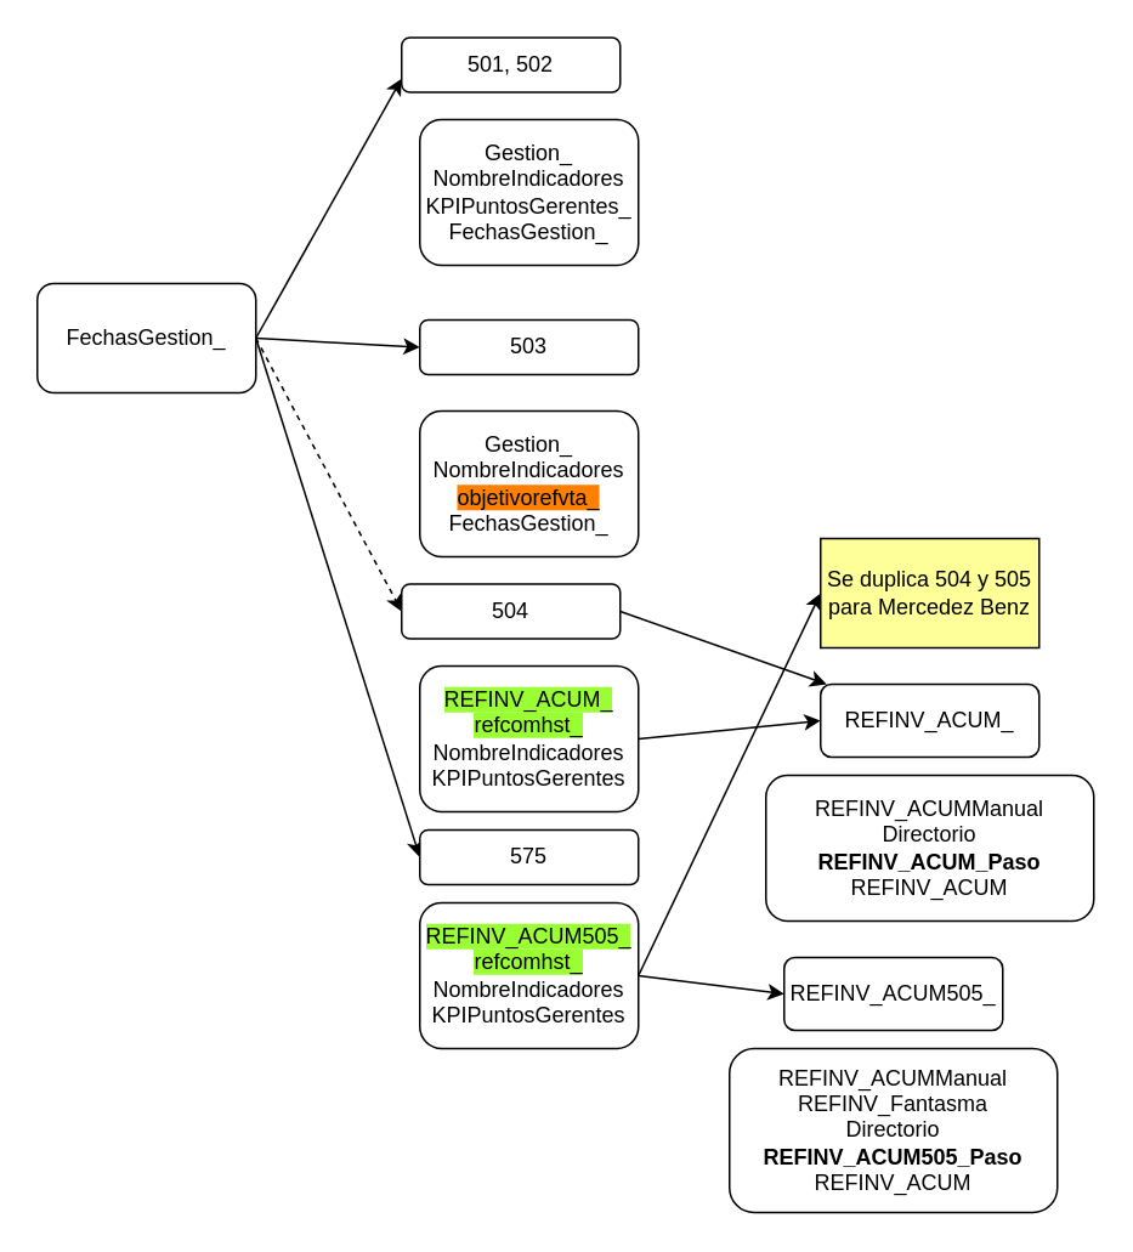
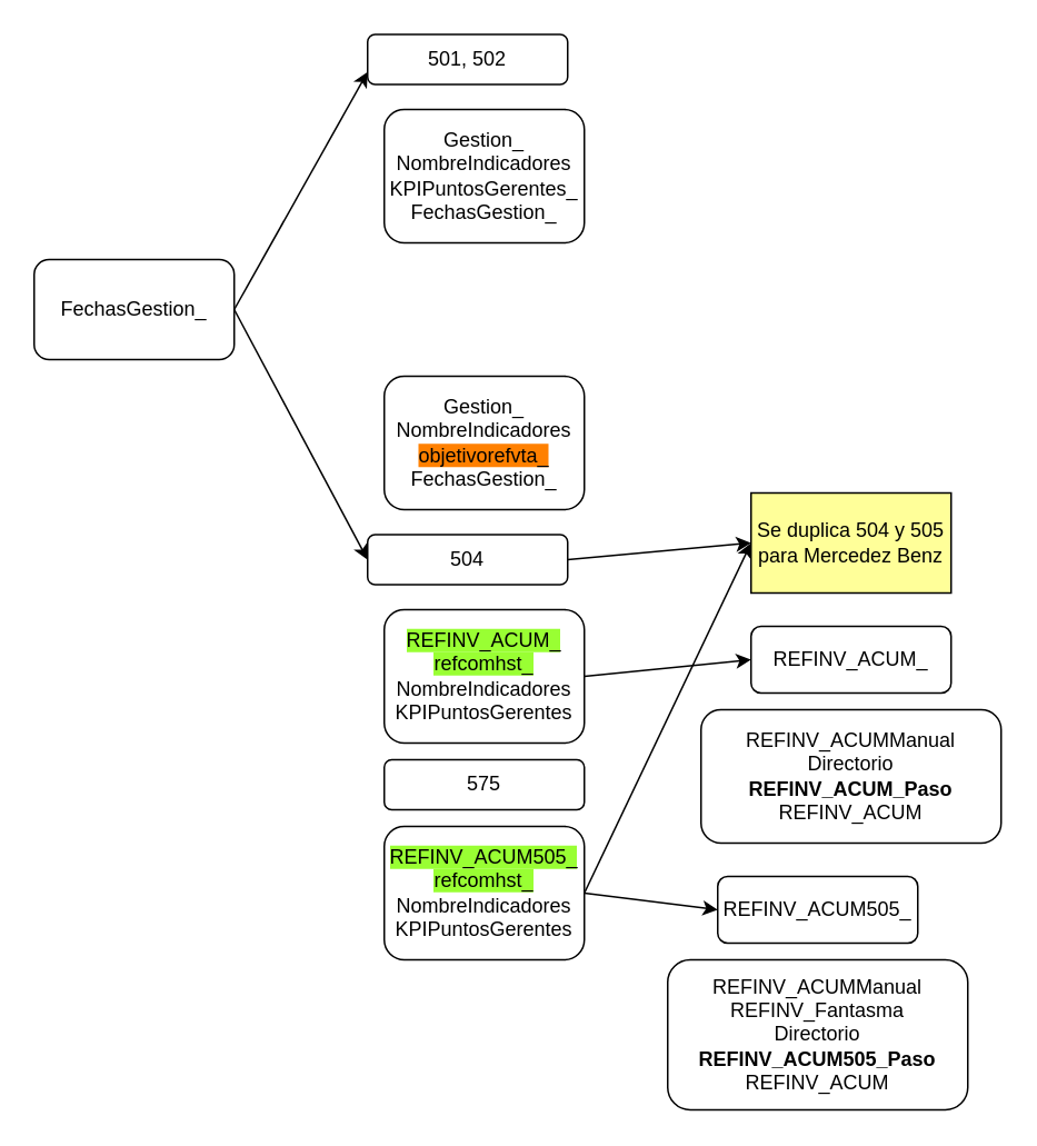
  <mxCell id="0" />
  <mxCell id="1" parent="0" />
- <mxCell id="2" style="rounded=0;orthogonalLoop=1;jettySize=auto;html=1;exitX=1;exitY=0.5;exitDx=0;exitDy=0;entryX=0;entryY=0.5;entryDx=0;entryDy=0;" edge="1" parent="1" source="5" target="9"><mxGeometry relative="1" as="geometry" /></mxCell>
- <mxCell id="3" style="rounded=0;orthogonalLoop=1;jettySize=auto;html=1;exitX=1;exitY=0.5;exitDx=0;exitDy=0;entryX=0;entryY=0.5;entryDx=0;entryDy=0;dashed=1;" edge="1" parent="1" source="5" target="12"><mxGeometry relative="1" as="geometry" /></mxCell>
- <mxCell id="4" style="rounded=0;orthogonalLoop=1;jettySize=auto;html=1;exitX=1;exitY=0.5;exitDx=0;exitDy=0;entryX=0;entryY=0.5;entryDx=0;entryDy=0;" edge="1" parent="1" source="5" target="15"><mxGeometry relative="1" as="geometry" /></mxCell>
+ <mxCell id="3" style="rounded=0;orthogonalLoop=1;jettySize=auto;html=1;exitX=1;exitY=0.5;exitDx=0;exitDy=0;entryX=0;entryY=0.5;entryDx=0;entryDy=0;" edge="1" parent="1" source="5" target="12"><mxGeometry relative="1" as="geometry" /></mxCell>
  <mxCell id="5" value="FechasGestion_" style="rounded=1;whiteSpace=wrap;html=1;" vertex="1" parent="1"><mxGeometry x="20" y="155" width="120" height="60" as="geometry" /></mxCell>
  <mxCell id="6" value="Gestion_&lt;br&gt;NombreIndicadores&lt;br&gt;KPIPuntosGerentes_&lt;br&gt;FechasGestion_" style="rounded=1;whiteSpace=wrap;html=1;" vertex="1" parent="1"><mxGeometry x="230" y="65" width="120" height="80" as="geometry" /></mxCell>
  <mxCell id="7" value="" style="endArrow=classic;html=1;rounded=0;exitX=1;exitY=0.5;exitDx=0;exitDy=0;entryX=0;entryY=0.75;entryDx=0;entryDy=0;" edge="1" parent="1" source="5" target="8"><mxGeometry width="50" height="50" relative="1" as="geometry"><mxPoint x="340" y="265" as="sourcePoint" /><mxPoint x="390" y="215" as="targetPoint" /></mxGeometry></mxCell>
  <mxCell id="8" value="501, 502" style="rounded=1;whiteSpace=wrap;html=1;" vertex="1" parent="1"><mxGeometry x="220" y="20" width="120" height="30" as="geometry" /></mxCell>
- <mxCell id="9" value="503" style="rounded=1;whiteSpace=wrap;html=1;" vertex="1" parent="1"><mxGeometry x="230" y="175" width="120" height="30" as="geometry" /></mxCell>
  <mxCell id="10" value="Gestion_&lt;br&gt;NombreIndicadores&lt;br&gt;&lt;span style=&quot;background-color: rgb(255, 128, 0);&quot;&gt;objetivorefvta_&lt;/span&gt;&lt;br&gt;FechasGestion_" style="rounded=1;whiteSpace=wrap;html=1;" vertex="1" parent="1"><mxGeometry x="230" y="225" width="120" height="80" as="geometry" /></mxCell>
- <mxCell id="11" style="rounded=0;orthogonalLoop=1;jettySize=auto;html=1;exitX=1;exitY=0.5;exitDx=0;exitDy=0;" edge="1" parent="1" source="12" target="22"><mxGeometry relative="1" as="geometry" /></mxCell>
+ <mxCell id="11" style="rounded=0;orthogonalLoop=1;jettySize=auto;html=1;exitX=1;exitY=0.5;exitDx=0;exitDy=0;entryX=0;entryY=0.5;entryDx=0;entryDy=0;" edge="1" parent="1" source="12" target="21"><mxGeometry relative="1" as="geometry" /></mxCell>
  <mxCell id="12" value="504" style="rounded=1;whiteSpace=wrap;html=1;" vertex="1" parent="1"><mxGeometry x="220" y="320" width="120" height="30" as="geometry" /></mxCell>
  <mxCell id="13" style="rounded=0;orthogonalLoop=1;jettySize=auto;html=1;exitX=1;exitY=0.5;exitDx=0;exitDy=0;entryX=0;entryY=0.5;entryDx=0;entryDy=0;" edge="1" parent="1" source="14" target="22"><mxGeometry relative="1" as="geometry" /></mxCell>
  <mxCell id="14" value="&lt;span style=&quot;background-color: rgb(153, 255, 51);&quot;&gt;REFINV_ACUM_&lt;br&gt;refcomhst_&lt;/span&gt;&lt;br&gt;NombreIndicadores&lt;br&gt;KPIPuntosGerentes" style="rounded=1;whiteSpace=wrap;html=1;" vertex="1" parent="1"><mxGeometry x="230" y="365" width="120" height="80" as="geometry" /></mxCell>
  <mxCell id="15" value="575" style="rounded=1;whiteSpace=wrap;html=1;" vertex="1" parent="1"><mxGeometry x="230" y="455" width="120" height="30" as="geometry" /></mxCell>
  <mxCell id="16" style="rounded=0;orthogonalLoop=1;jettySize=auto;html=1;exitX=1;exitY=0.5;exitDx=0;exitDy=0;entryX=0;entryY=0.5;entryDx=0;entryDy=0;" edge="1" parent="1" source="18" target="21"><mxGeometry relative="1" as="geometry"><mxPoint x="430" y="395" as="targetPoint" /></mxGeometry></mxCell>
  <mxCell id="17" style="rounded=0;orthogonalLoop=1;jettySize=auto;html=1;exitX=1;exitY=0.5;exitDx=0;exitDy=0;entryX=0;entryY=0.5;entryDx=0;entryDy=0;" edge="1" parent="1" source="18" target="19"><mxGeometry relative="1" as="geometry" /></mxCell>
  <mxCell id="18" value="&lt;span style=&quot;background-color: rgb(153, 255, 51);&quot;&gt;REFINV_ACUM505_&lt;br&gt;refcomhst_&lt;br&gt;&lt;/span&gt;NombreIndicadores&lt;br&gt;KPIPuntosGerentes" style="rounded=1;whiteSpace=wrap;html=1;" vertex="1" parent="1"><mxGeometry x="230" y="495" width="120" height="80" as="geometry" /></mxCell>
  <mxCell id="19" value="REFINV_ACUM505_" style="rounded=1;whiteSpace=wrap;html=1;" vertex="1" parent="1"><mxGeometry x="430" y="525" width="120" height="40" as="geometry" /></mxCell>
  <mxCell id="20" value="REFINV_ACUMManual&lt;br&gt;REFINV_Fantasma&lt;br&gt;Directorio&lt;br&gt;&lt;b&gt;REFINV_ACUM505_Paso&lt;/b&gt;&lt;br&gt;REFINV_ACUM" style="rounded=1;whiteSpace=wrap;html=1;" vertex="1" parent="1"><mxGeometry x="400" y="575" width="180" height="90" as="geometry" /></mxCell>
  <mxCell id="21" value="Se duplica 504 y 505 para Mercedez Benz" style="rounded=0;whiteSpace=wrap;html=1;fillColor=#FFFF99;" vertex="1" parent="1"><mxGeometry x="450" y="295" width="120" height="60" as="geometry" /></mxCell>
  <mxCell id="22" value="REFINV_ACUM_" style="rounded=1;whiteSpace=wrap;html=1;" vertex="1" parent="1"><mxGeometry x="450" y="375" width="120" height="40" as="geometry" /></mxCell>
  <mxCell id="23" value="REFINV_ACUMManual&lt;br&gt;Directorio&lt;br&gt;&lt;b&gt;REFINV_ACUM_Paso&lt;/b&gt;&lt;br&gt;REFINV_ACUM" style="rounded=1;whiteSpace=wrap;html=1;" vertex="1" parent="1"><mxGeometry x="420" y="425" width="180" height="80" as="geometry" /></mxCell>
  <mxCell id="24" style="edgeStyle=orthogonalEdgeStyle;rounded=0;orthogonalLoop=1;jettySize=auto;html=1;exitX=0.5;exitY=1;exitDx=0;exitDy=0;" edge="1" parent="1" source="20" target="20"><mxGeometry relative="1" as="geometry" /></mxCell>
